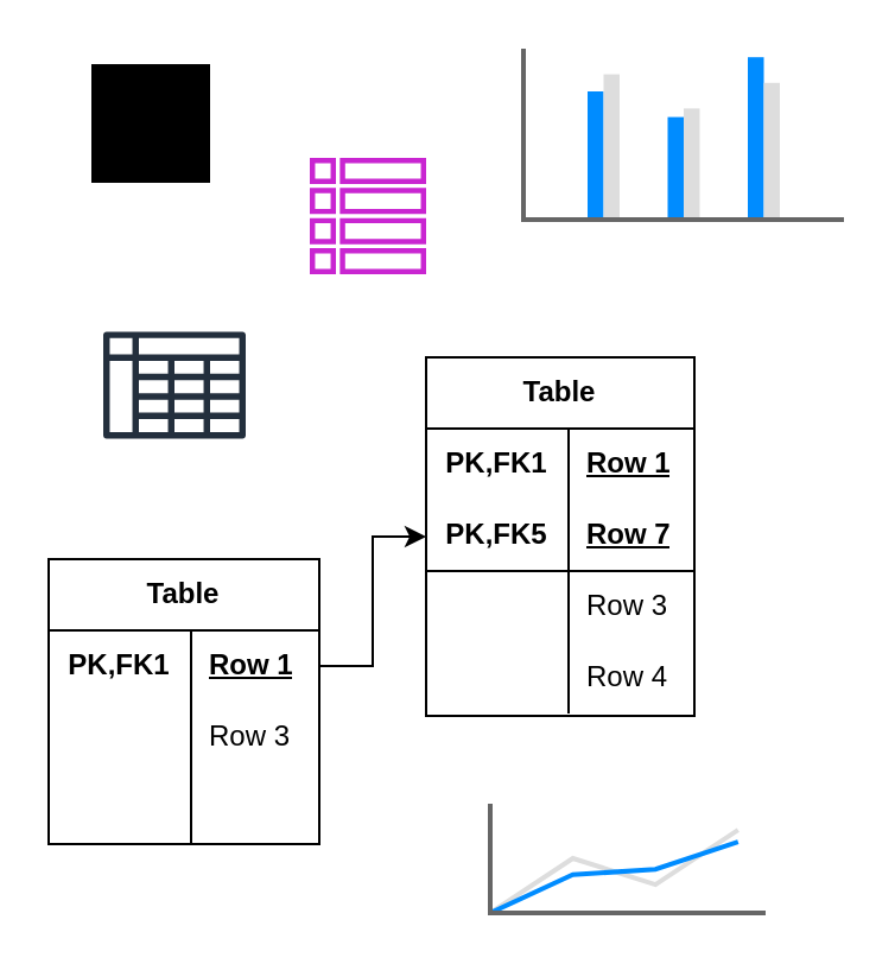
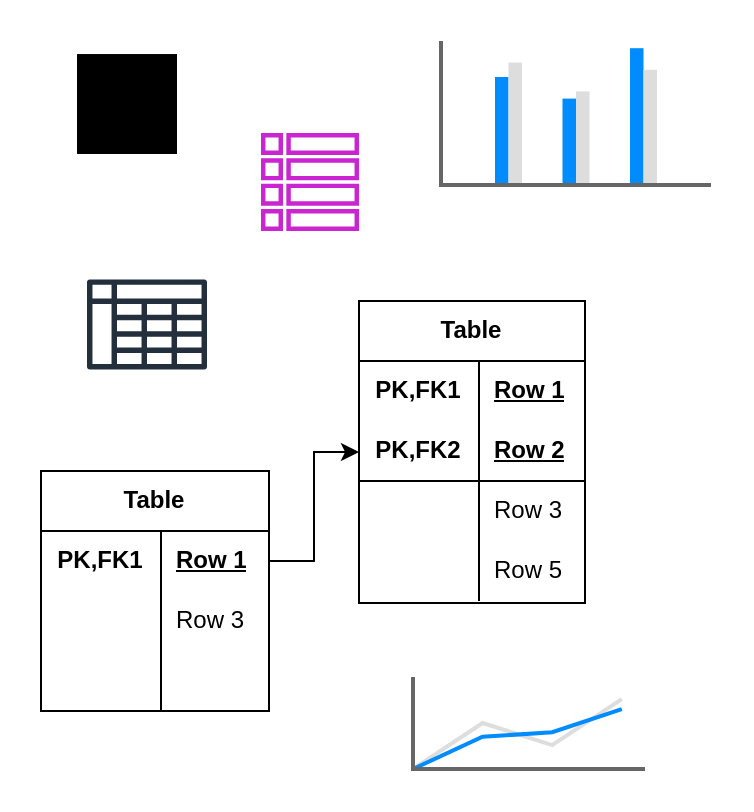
  <mxCell id="0" />
  <mxCell id="1" parent="0" />
  <mxCell id="2" value="" style="verticalLabelPosition=bottom;shadow=0;dashed=0;align=center;html=1;verticalAlign=top;strokeWidth=1;shape=mxgraph.mockup.graphics.lineChart;strokeColor=none;strokeColor2=#666666;strokeColor3=#008cff;strokeColor4=#dddddd;" vertex="1" parent="1"><mxGeometry x="206" y="338" width="116" height="46" as="geometry" /></mxCell>
  <mxCell id="3" value="" style="verticalLabelPosition=bottom;shadow=0;dashed=0;align=center;html=1;verticalAlign=top;strokeWidth=1;shape=mxgraph.mockup.graphics.columnChart;strokeColor=none;strokeColor2=none;strokeColor3=#666666;fillColor2=#008cff;fillColor3=#dddddd;" vertex="1" parent="1"><mxGeometry x="220" y="20" width="135" height="72" as="geometry" /></mxCell>
  <mxCell id="4" value="" style="sketch=0;verticalLabelPosition=bottom;sketch=0;aspect=fixed;html=1;verticalAlign=top;strokeColor=none;fillColor=#000000;align=center;outlineConnect=0;pointerEvents=1;shape=mxgraph.citrix2.professional_graphics_desktop;" vertex="1" parent="1"><mxGeometry x="38" y="26.52" width="50" height="49.97" as="geometry" /></mxCell>
  <mxCell id="5" value="" style="sketch=0;outlineConnect=0;fontColor=#232F3E;gradientColor=none;fillColor=#232F3D;strokeColor=none;dashed=0;verticalLabelPosition=bottom;verticalAlign=top;align=center;html=1;fontSize=12;fontStyle=0;aspect=fixed;pointerEvents=1;shape=mxgraph.aws4.data_table;" vertex="1" parent="1"><mxGeometry x="43" y="139" width="60" height="45.38" as="geometry" /></mxCell>
  <mxCell id="6" value="" style="sketch=0;outlineConnect=0;fontColor=#232F3E;gradientColor=none;fillColor=#C925D1;strokeColor=none;dashed=0;verticalLabelPosition=bottom;verticalAlign=top;align=center;html=1;fontSize=12;fontStyle=0;aspect=fixed;pointerEvents=1;shape=mxgraph.aws4.table;" vertex="1" parent="1"><mxGeometry x="130" y="66" width="49" height="49" as="geometry" /></mxCell>
  <mxCell id="7" value="Table" style="shape=table;startSize=30;container=1;collapsible=1;childLayout=tableLayout;fixedRows=1;rowLines=0;fontStyle=1;align=center;resizeLast=1;html=1;whiteSpace=wrap;" vertex="1" parent="1"><mxGeometry x="20" y="235" width="114" height="120" as="geometry" /></mxCell>
  <mxCell id="8" value="" style="shape=tableRow;horizontal=0;startSize=0;swimlaneHead=0;swimlaneBody=0;fillColor=none;collapsible=0;dropTarget=0;points=[[0,0.5],[1,0.5]];portConstraint=eastwest;top=0;left=0;right=0;bottom=0;html=1;" vertex="1" parent="7"><mxGeometry y="30" width="114" height="30" as="geometry" /></mxCell>
  <mxCell id="9" value="PK,FK1" style="shape=partialRectangle;connectable=0;fillColor=none;top=0;left=0;bottom=0;right=0;fontStyle=1;overflow=hidden;html=1;whiteSpace=wrap;" vertex="1" parent="8"><mxGeometry width="60" height="30" as="geometry"><mxRectangle width="60" height="30" as="alternateBounds" /></mxGeometry></mxCell>
  <mxCell id="10" value="Row 1" style="shape=partialRectangle;connectable=0;fillColor=none;top=0;left=0;bottom=0;right=0;align=left;spacingLeft=6;fontStyle=5;overflow=hidden;html=1;whiteSpace=wrap;" vertex="1" parent="8"><mxGeometry x="60" width="54" height="30" as="geometry"><mxRectangle width="54" height="30" as="alternateBounds" /></mxGeometry></mxCell>
  <mxCell id="11" value="" style="shape=tableRow;horizontal=0;startSize=0;swimlaneHead=0;swimlaneBody=0;fillColor=none;collapsible=0;dropTarget=0;points=[[0,0.5],[1,0.5]];portConstraint=eastwest;top=0;left=0;right=0;bottom=0;html=1;" vertex="1" parent="7"><mxGeometry y="60" width="114" height="30" as="geometry" /></mxCell>
  <mxCell id="12" value="" style="shape=partialRectangle;connectable=0;fillColor=none;top=0;left=0;bottom=0;right=0;editable=1;overflow=hidden;html=1;whiteSpace=wrap;" vertex="1" parent="11"><mxGeometry width="60" height="30" as="geometry"><mxRectangle width="60" height="30" as="alternateBounds" /></mxGeometry></mxCell>
  <mxCell id="13" value="Row 3" style="shape=partialRectangle;connectable=0;fillColor=none;top=0;left=0;bottom=0;right=0;align=left;spacingLeft=6;overflow=hidden;html=1;whiteSpace=wrap;" vertex="1" parent="11"><mxGeometry x="60" width="54" height="30" as="geometry"><mxRectangle width="54" height="30" as="alternateBounds" /></mxGeometry></mxCell>
  <mxCell id="14" value="" style="shape=tableRow;horizontal=0;startSize=0;swimlaneHead=0;swimlaneBody=0;fillColor=none;collapsible=0;dropTarget=0;points=[[0,0.5],[1,0.5]];portConstraint=eastwest;top=0;left=0;right=0;bottom=0;html=1;" vertex="1" parent="7"><mxGeometry y="90" width="114" height="30" as="geometry" /></mxCell>
  <mxCell id="15" value="" style="shape=partialRectangle;connectable=0;fillColor=none;top=0;left=0;bottom=0;right=0;editable=1;overflow=hidden;html=1;whiteSpace=wrap;" vertex="1" parent="14"><mxGeometry width="60" height="30" as="geometry"><mxRectangle width="60" height="30" as="alternateBounds" /></mxGeometry></mxCell>
  <mxCell id="16" value="" style="shape=partialRectangle;connectable=0;fillColor=none;top=0;left=0;bottom=0;right=0;align=left;spacingLeft=6;overflow=hidden;html=1;whiteSpace=wrap;" vertex="1" parent="14"><mxGeometry x="60" width="54" height="30" as="geometry"><mxRectangle width="54" height="30" as="alternateBounds" /></mxGeometry></mxCell>
  <mxCell id="17" value="Table" style="shape=table;startSize=30;container=1;collapsible=1;childLayout=tableLayout;fixedRows=1;rowLines=0;fontStyle=1;align=center;resizeLast=1;html=1;whiteSpace=wrap;" vertex="1" parent="1"><mxGeometry x="179" y="150" width="113" height="151" as="geometry" /></mxCell>
  <mxCell id="18" value="" style="shape=tableRow;horizontal=0;startSize=0;swimlaneHead=0;swimlaneBody=0;fillColor=none;collapsible=0;dropTarget=0;points=[[0,0.5],[1,0.5]];portConstraint=eastwest;top=0;left=0;right=0;bottom=0;html=1;" vertex="1" parent="17"><mxGeometry y="30" width="113" height="30" as="geometry" /></mxCell>
  <mxCell id="19" value="PK,FK1" style="shape=partialRectangle;connectable=0;fillColor=none;top=0;left=0;bottom=0;right=0;fontStyle=1;overflow=hidden;html=1;whiteSpace=wrap;" vertex="1" parent="18"><mxGeometry width="60" height="30" as="geometry"><mxRectangle width="60" height="30" as="alternateBounds" /></mxGeometry></mxCell>
  <mxCell id="20" value="Row 1" style="shape=partialRectangle;connectable=0;fillColor=none;top=0;left=0;bottom=0;right=0;align=left;spacingLeft=6;fontStyle=5;overflow=hidden;html=1;whiteSpace=wrap;" vertex="1" parent="18"><mxGeometry x="60" width="53" height="30" as="geometry"><mxRectangle width="53" height="30" as="alternateBounds" /></mxGeometry></mxCell>
  <mxCell id="21" value="" style="shape=tableRow;horizontal=0;startSize=0;swimlaneHead=0;swimlaneBody=0;fillColor=none;collapsible=0;dropTarget=0;points=[[0,0.5],[1,0.5]];portConstraint=eastwest;top=0;left=0;right=0;bottom=1;html=1;" vertex="1" parent="17"><mxGeometry y="60" width="113" height="30" as="geometry" /></mxCell>
- <mxCell id="22" value="PK,FK5" style="shape=partialRectangle;connectable=0;fillColor=none;top=0;left=0;bottom=0;right=0;fontStyle=1;overflow=hidden;html=1;whiteSpace=wrap;" vertex="1" parent="21"><mxGeometry width="60" height="30" as="geometry"><mxRectangle width="60" height="30" as="alternateBounds" /></mxGeometry></mxCell>
- <mxCell id="23" value="Row 7" style="shape=partialRectangle;connectable=0;fillColor=none;top=0;left=0;bottom=0;right=0;align=left;spacingLeft=6;fontStyle=5;overflow=hidden;html=1;whiteSpace=wrap;" vertex="1" parent="21"><mxGeometry x="60" width="53" height="30" as="geometry"><mxRectangle width="53" height="30" as="alternateBounds" /></mxGeometry></mxCell>
+ <mxCell id="22" value="PK,FK2" style="shape=partialRectangle;connectable=0;fillColor=none;top=0;left=0;bottom=0;right=0;fontStyle=1;overflow=hidden;html=1;whiteSpace=wrap;" vertex="1" parent="21"><mxGeometry width="60" height="30" as="geometry"><mxRectangle width="60" height="30" as="alternateBounds" /></mxGeometry></mxCell>
+ <mxCell id="23" value="Row 2" style="shape=partialRectangle;connectable=0;fillColor=none;top=0;left=0;bottom=0;right=0;align=left;spacingLeft=6;fontStyle=5;overflow=hidden;html=1;whiteSpace=wrap;" vertex="1" parent="21"><mxGeometry x="60" width="53" height="30" as="geometry"><mxRectangle width="53" height="30" as="alternateBounds" /></mxGeometry></mxCell>
  <mxCell id="24" value="" style="shape=tableRow;horizontal=0;startSize=0;swimlaneHead=0;swimlaneBody=0;fillColor=none;collapsible=0;dropTarget=0;points=[[0,0.5],[1,0.5]];portConstraint=eastwest;top=0;left=0;right=0;bottom=0;html=1;" vertex="1" parent="17"><mxGeometry y="90" width="113" height="30" as="geometry" /></mxCell>
  <mxCell id="25" value="" style="shape=partialRectangle;connectable=0;fillColor=none;top=0;left=0;bottom=0;right=0;editable=1;overflow=hidden;html=1;whiteSpace=wrap;" vertex="1" parent="24"><mxGeometry width="60" height="30" as="geometry"><mxRectangle width="60" height="30" as="alternateBounds" /></mxGeometry></mxCell>
  <mxCell id="26" value="Row 3" style="shape=partialRectangle;connectable=0;fillColor=none;top=0;left=0;bottom=0;right=0;align=left;spacingLeft=6;overflow=hidden;html=1;whiteSpace=wrap;" vertex="1" parent="24"><mxGeometry x="60" width="53" height="30" as="geometry"><mxRectangle width="53" height="30" as="alternateBounds" /></mxGeometry></mxCell>
  <mxCell id="27" value="" style="shape=tableRow;horizontal=0;startSize=0;swimlaneHead=0;swimlaneBody=0;fillColor=none;collapsible=0;dropTarget=0;points=[[0,0.5],[1,0.5]];portConstraint=eastwest;top=0;left=0;right=0;bottom=0;html=1;" vertex="1" parent="17"><mxGeometry y="120" width="113" height="30" as="geometry" /></mxCell>
  <mxCell id="28" value="" style="shape=partialRectangle;connectable=0;fillColor=none;top=0;left=0;bottom=0;right=0;editable=1;overflow=hidden;html=1;whiteSpace=wrap;" vertex="1" parent="27"><mxGeometry width="60" height="30" as="geometry"><mxRectangle width="60" height="30" as="alternateBounds" /></mxGeometry></mxCell>
- <mxCell id="29" value="Row 4" style="shape=partialRectangle;connectable=0;fillColor=none;top=0;left=0;bottom=0;right=0;align=left;spacingLeft=6;overflow=hidden;html=1;whiteSpace=wrap;" vertex="1" parent="27"><mxGeometry x="60" width="53" height="30" as="geometry"><mxRectangle width="53" height="30" as="alternateBounds" /></mxGeometry></mxCell>
+ <mxCell id="29" value="Row 5" style="shape=partialRectangle;connectable=0;fillColor=none;top=0;left=0;bottom=0;right=0;align=left;spacingLeft=6;overflow=hidden;html=1;whiteSpace=wrap;" vertex="1" parent="27"><mxGeometry x="60" width="53" height="30" as="geometry"><mxRectangle width="53" height="30" as="alternateBounds" /></mxGeometry></mxCell>
  <mxCell id="30" style="edgeStyle=orthogonalEdgeStyle;rounded=0;orthogonalLoop=1;jettySize=auto;html=1;exitX=1;exitY=0.5;exitDx=0;exitDy=0;entryX=0;entryY=0.5;entryDx=0;entryDy=0;" edge="1" parent="1" source="8" target="17"><mxGeometry relative="1" as="geometry" /></mxCell>
